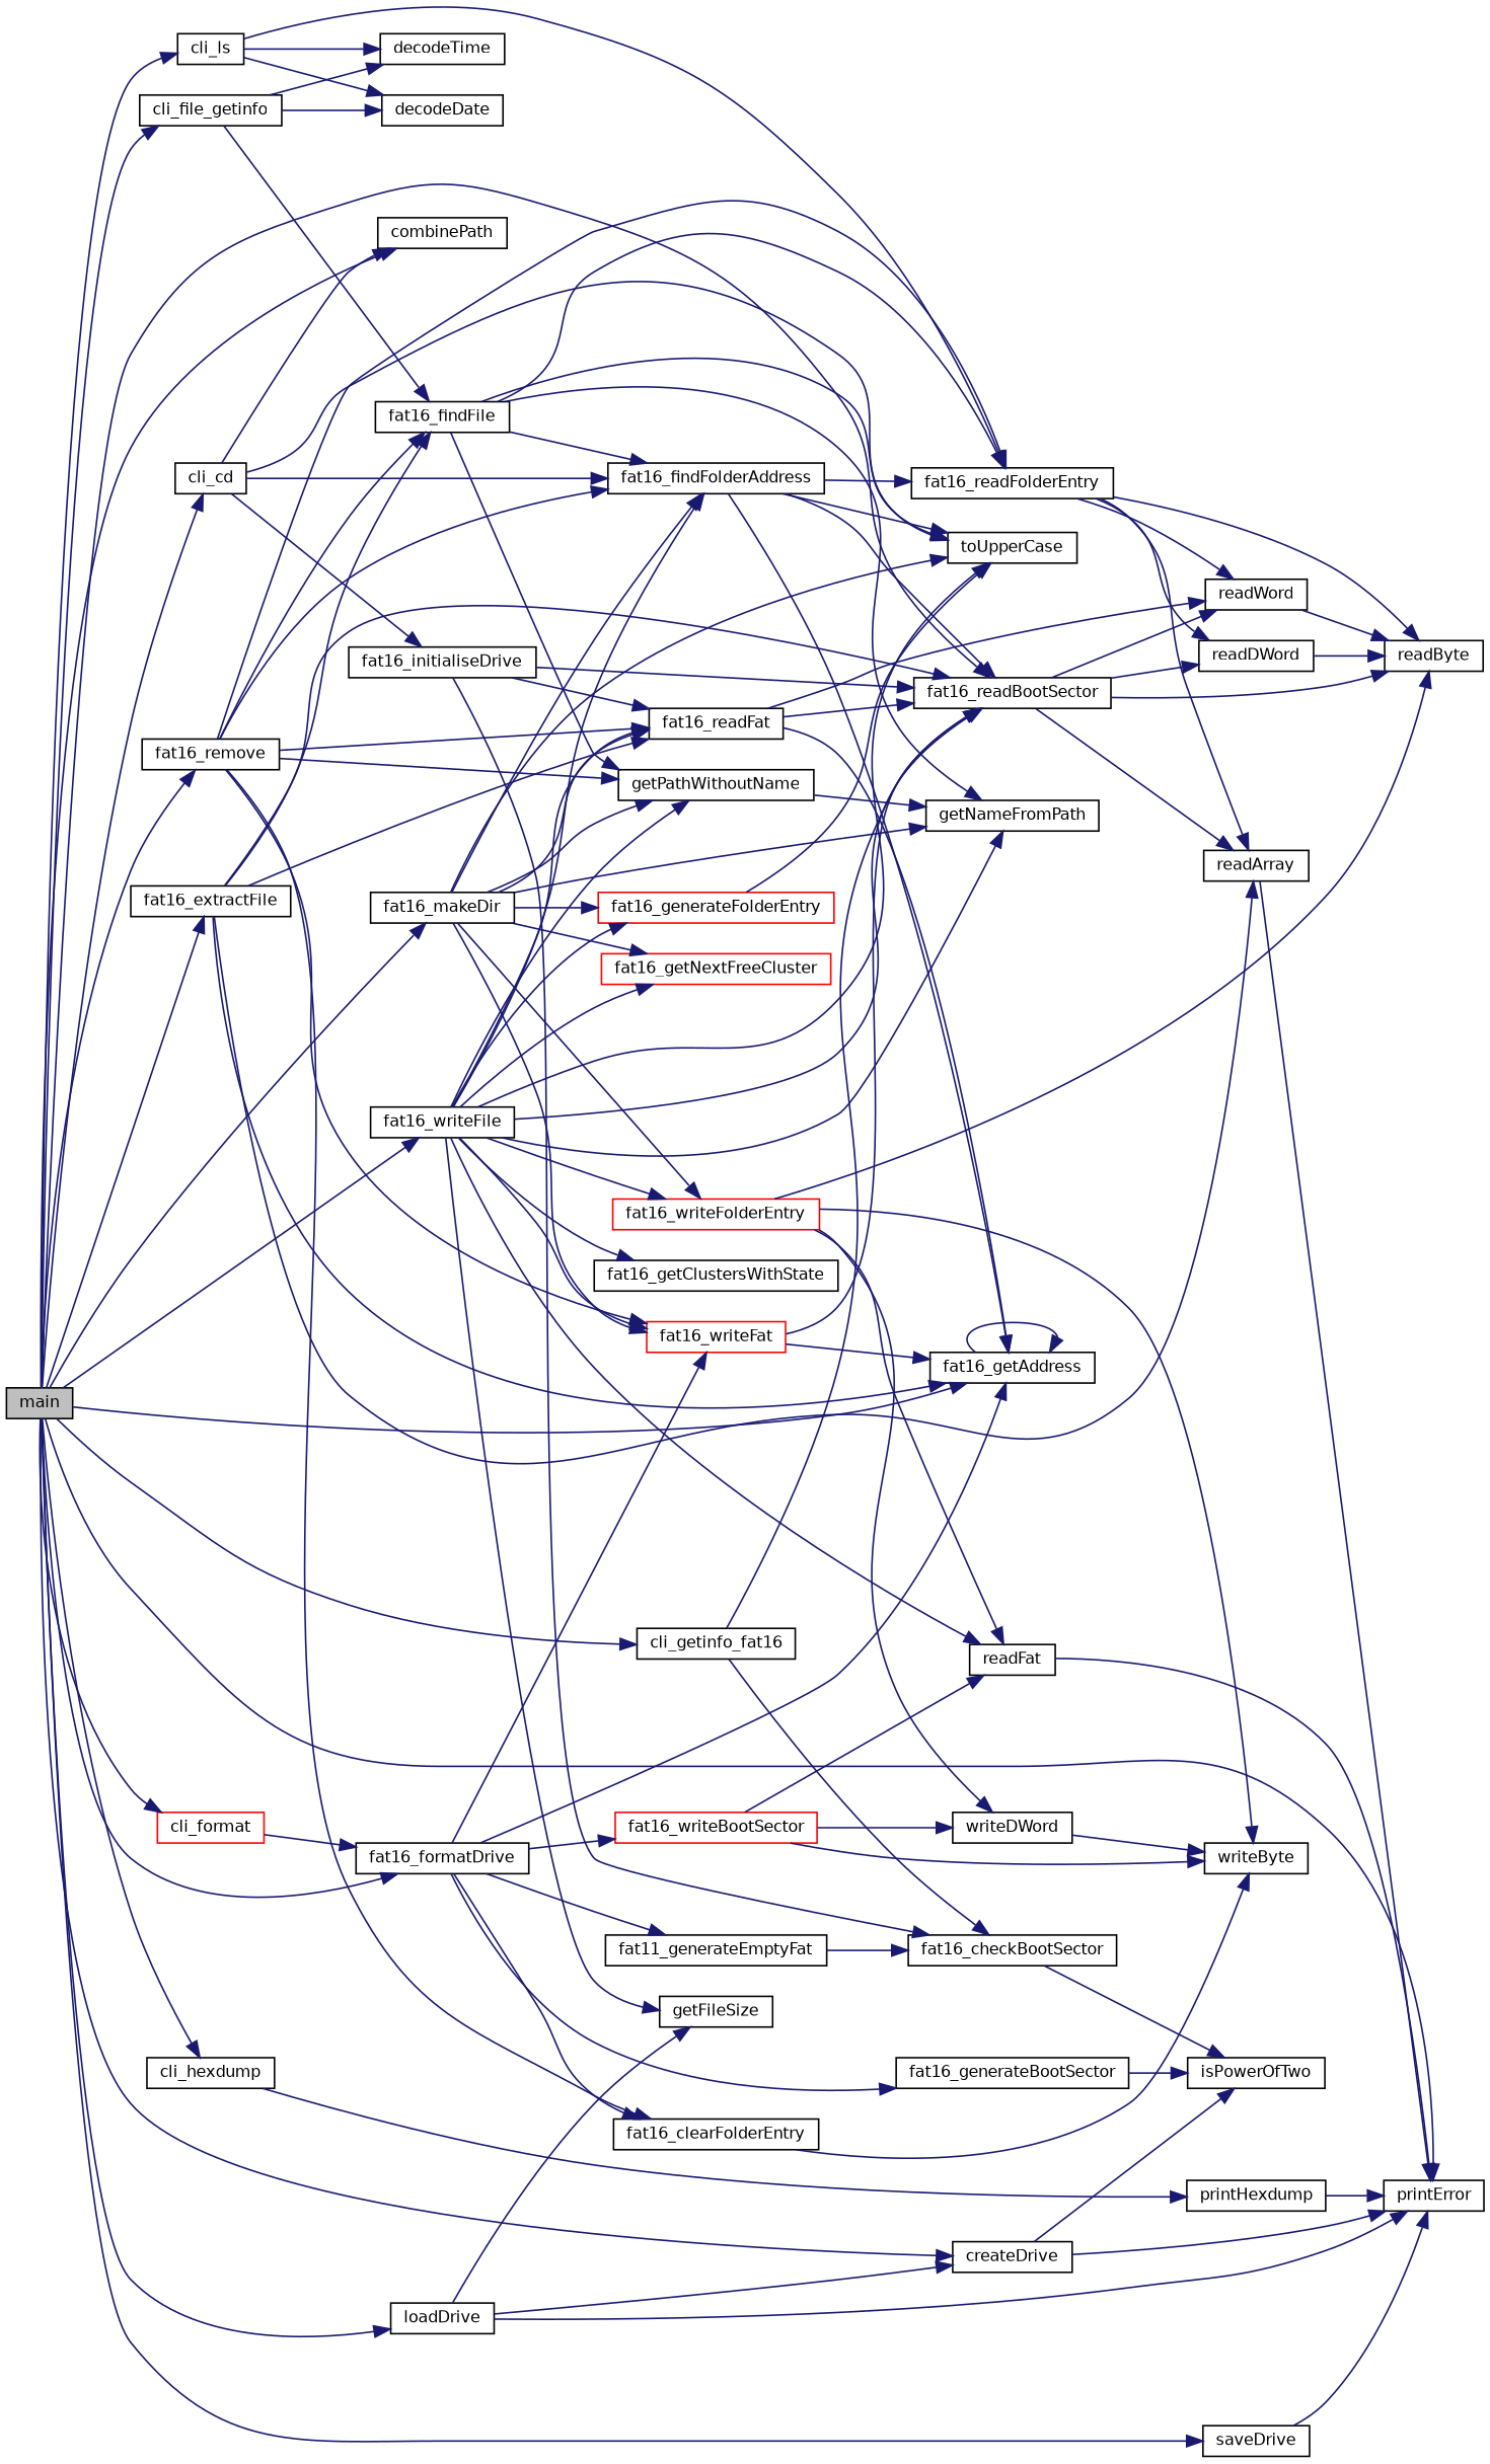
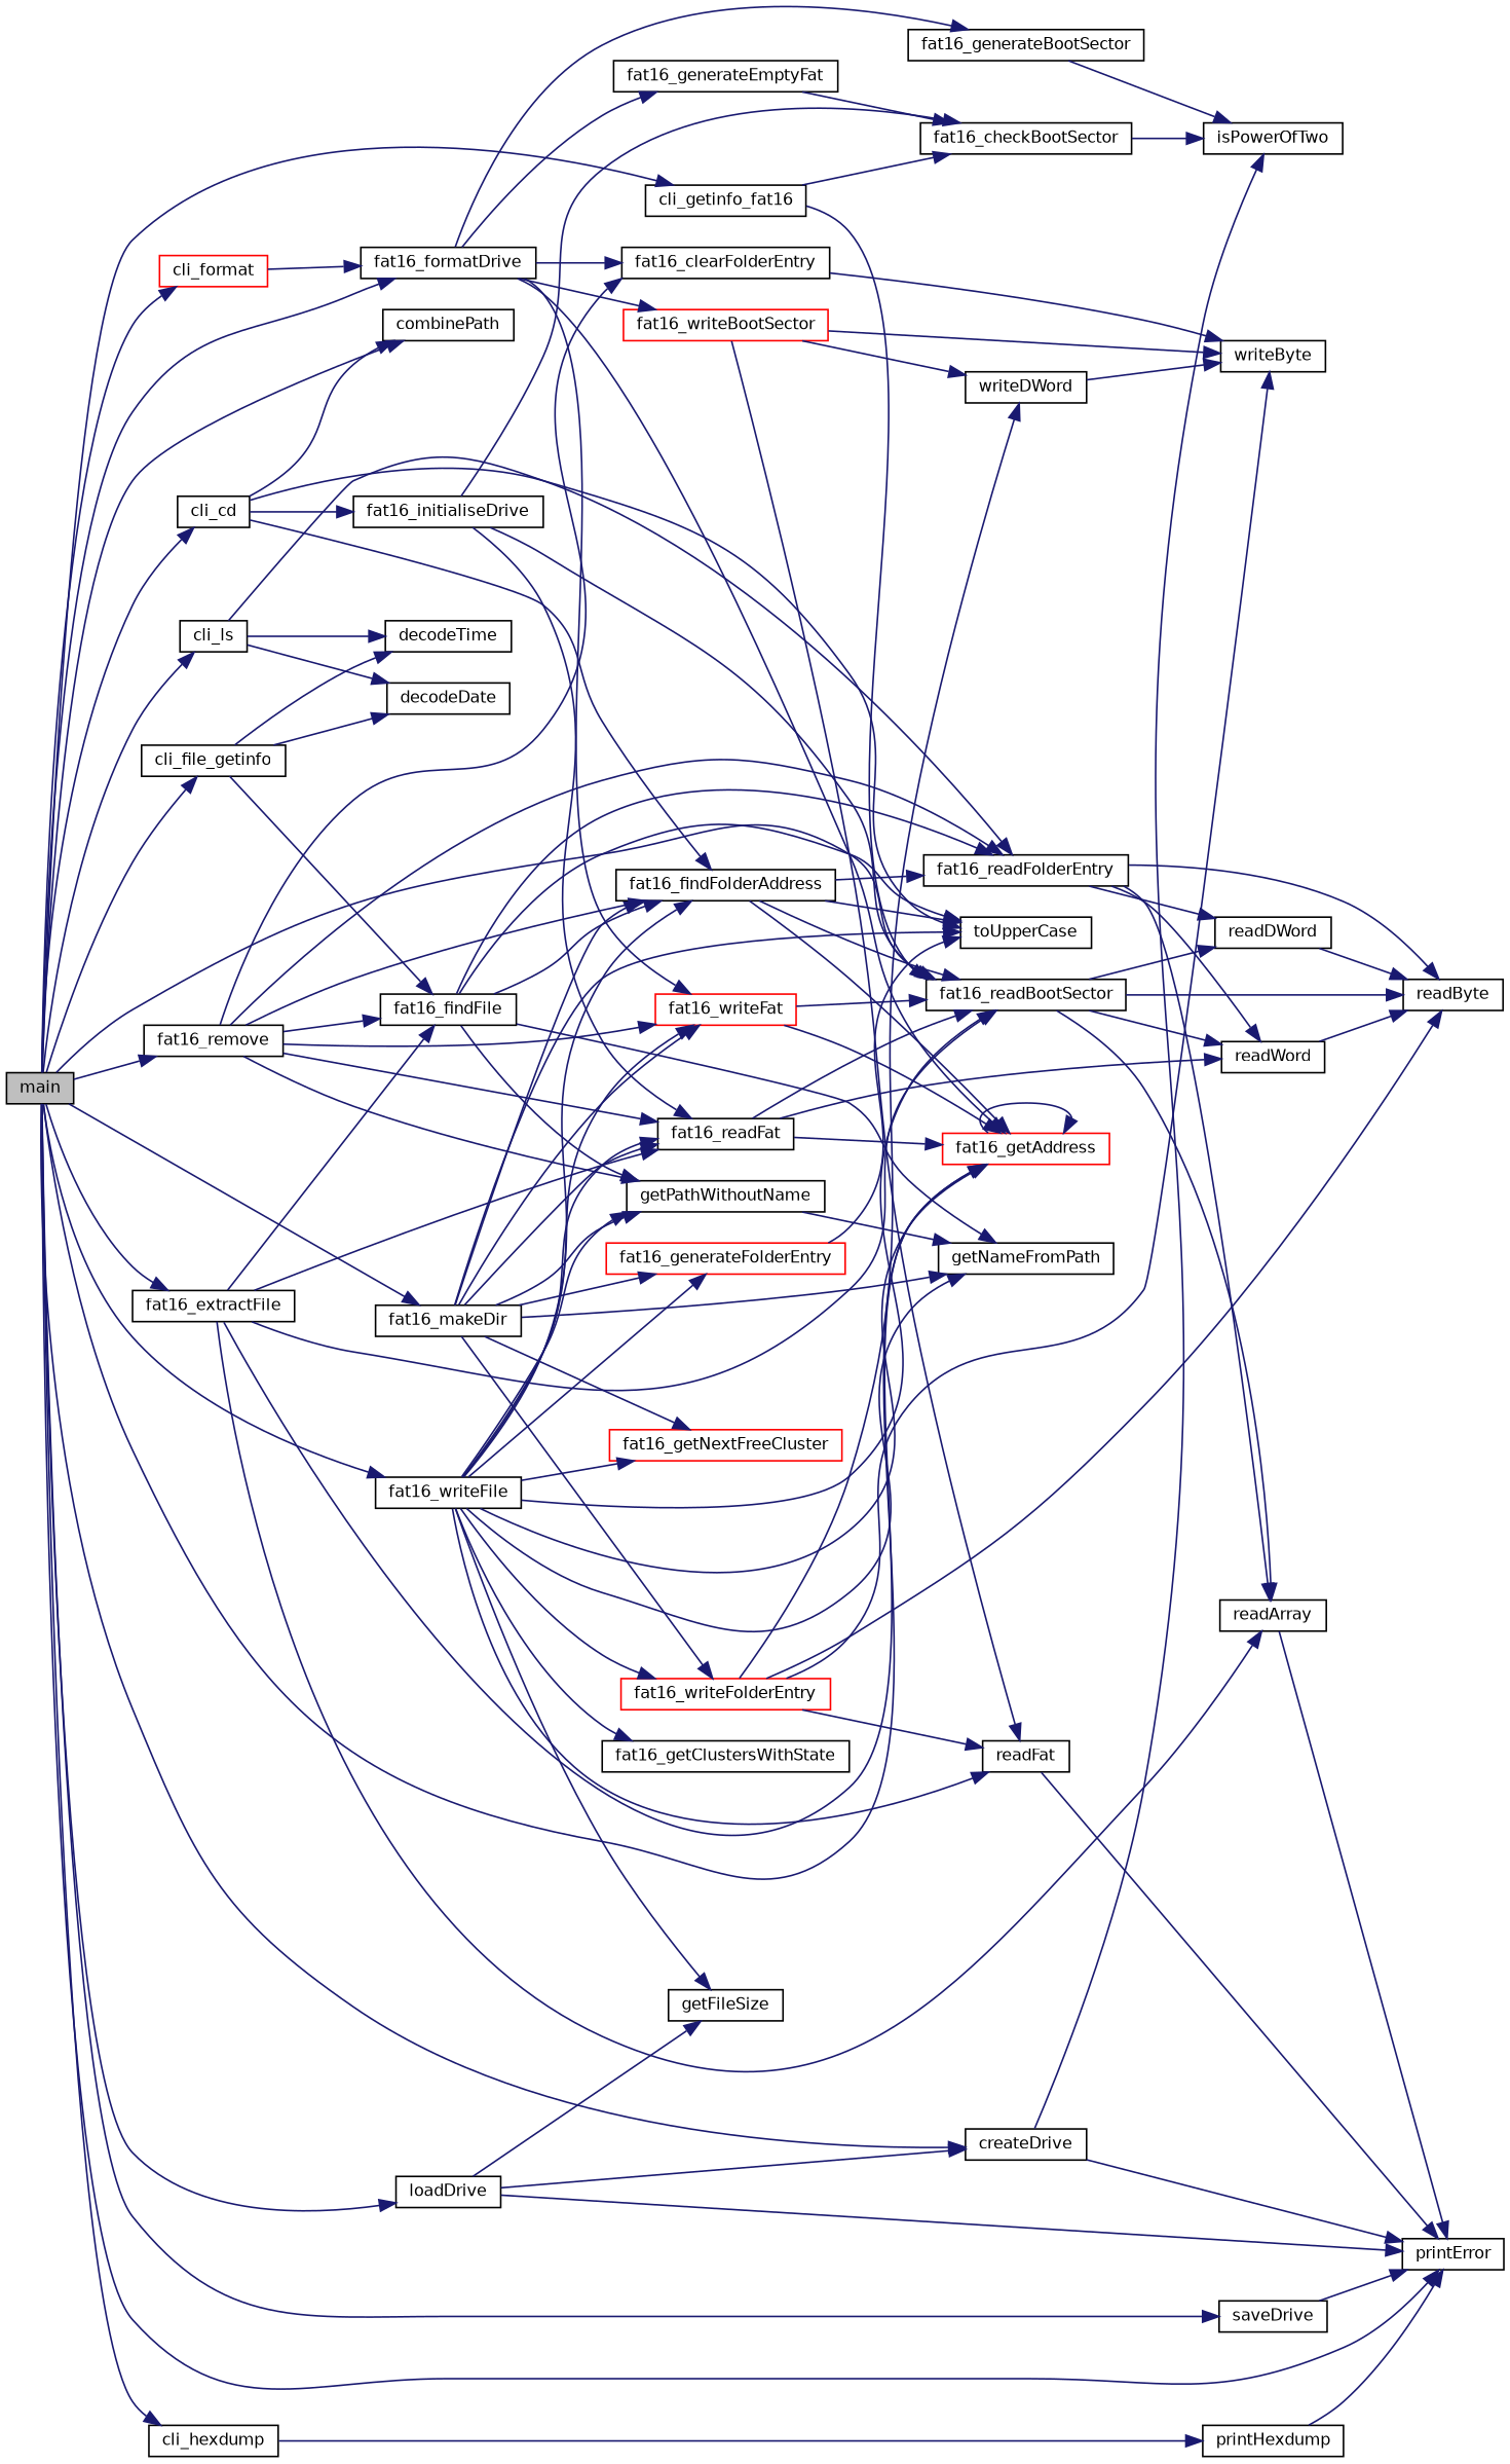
  digraph {
    rankdir=LR
    node [color=black fillcolor=white fontname=Helvetica fontsize=10 shape=record style=filled]
    edge [color=midnightblue fontname=Helvetica fontsize=10 labelfontname=Helvetica labelfontsize=10 style=solid]
    n1 [fillcolor=grey75 fontcolor=black height=0.2 label=main width=0.4]
    n2 [height=0.2 label=cli_cd width=0.4]
    n3 [height=0.2 label=combinePath width=0.4]
-   n4 [height=0.2 label=fat16_getAddress width=0.4]
+   n4 [color=red height=0.2 label=fat16_getAddress width=0.4]
    n5 [height=0.2 label=fat16_readBootSector width=0.4]
    n6 [height=0.2 label=printError width=0.4]
    n7 [height=0.2 label=cli_file_getinfo width=0.4]
    n8 [color=red height=0.2 label=cli_format width=0.4]
    n9 [height=0.2 label=fat16_formatDrive width=0.4]
    n10 [height=0.2 label=cli_getinfo_fat16 width=0.4]
    n11 [height=0.2 label=cli_hexdump width=0.4]
    n12 [height=0.2 label=cli_ls width=0.4]
    n13 [height=0.2 label=createDrive width=0.4]
    n14 [height=0.2 label=fat16_extractFile width=0.4]
    n15 [height=0.2 label=fat16_makeDir width=0.4]
    n16 [height=0.2 label=fat16_remove width=0.4]
    n17 [height=0.2 label=fat16_writeFile width=0.4]
    n18 [height=0.2 label=loadDrive width=0.4]
    n19 [height=0.2 label=saveDrive width=0.4]
    n20 [height=0.2 label=fat16_initialiseDrive width=0.4]
    n21 [height=0.2 label=fat16_findFolderAddress width=0.4]
    n22 [height=0.2 label=toUpperCase width=0.4]
    n23 [height=0.2 label=readArray width=0.4]
    n24 [height=0.2 label=readByte width=0.4]
    n25 [height=0.2 label=readDWord width=0.4]
    n26 [height=0.2 label=readWord width=0.4]
    n27 [height=0.2 label=decodeDate width=0.4]
    n28 [height=0.2 label=decodeTime width=0.4]
    n29 [height=0.2 label=fat16_findFile width=0.4]
    n30 [height=0.2 label=fat16_clearFolderEntry width=0.4]
    n31 [height=0.2 label=fat16_generateBootSector width=0.4]
-   n32 [height=0.2 label=fat11_generateEmptyFat width=0.4]
+   n32 [height=0.2 label=fat16_generateEmptyFat width=0.4]
    n33 [color=red height=0.2 label=fat16_writeBootSector width=0.4]
    n34 [color=red height=0.2 label=fat16_writeFat width=0.4]
    n35 [height=0.2 label=fat16_checkBootSector width=0.4]
    n36 [height=0.2 label=printHexdump width=0.4]
    n37 [height=0.2 label=fat16_readFolderEntry width=0.4]
    n38 [height=0.2 label=isPowerOfTwo width=0.4]
    n39 [height=0.2 label=fat16_readFat width=0.4]
    n40 [height=0.2 label=getNameFromPath width=0.4]
    n41 [height=0.2 label=getPathWithoutName width=0.4]
    n42 [color=red height=0.2 label=fat16_generateFolderEntry width=0.4]
    n43 [color=red height=0.2 label=fat16_getNextFreeCluster width=0.4]
    n44 [color=red height=0.2 label=fat16_writeFolderEntry width=0.4]
    n45 [height=0.2 label=readFat width=0.4]
    n46 [height=0.2 label=fat16_getClustersWithState width=0.4]
    n47 [height=0.2 label=getFileSize width=0.4]
    n48 [height=0.2 label=writeByte width=0.4]
    n49 [height=0.2 label=writeDWord width=0.4]
    n1 -> n2
    n1 -> n3
    n1 -> n4
    n1 -> n5
    n1 -> n6
    n1 -> n7
    n1 -> n8
    n1 -> n9
    n1 -> n10
    n1 -> n11
    n1 -> n12
    n1 -> n13
    n1 -> n14
    n1 -> n15
    n1 -> n16
    n1 -> n17
    n1 -> n18
    n1 -> n19
    n2 -> n3
    n2 -> n20
    n2 -> n21
    n2 -> n22
    n4 -> n4
    n5 -> n23
    n5 -> n24
    n5 -> n25
    n5 -> n26
    n7 -> n27
    n7 -> n28
    n7 -> n29
    n8 -> n9
    n9 -> n4
    n9 -> n30
    n9 -> n31
    n9 -> n32
    n9 -> n33
    n9 -> n34
    n10 -> n5
    n10 -> n35
    n11 -> n36
    n12 -> n27
    n12 -> n28
    n12 -> n37
    n13 -> n6
    n13 -> n38
    n14 -> n4
    n14 -> n5
    n14 -> n23
    n14 -> n29
    n14 -> n39
    n15 -> n21
    n15 -> n22
    n15 -> n34
    n15 -> n39
    n15 -> n40
    n15 -> n41
    n15 -> n42
    n15 -> n43
    n15 -> n44
    n16 -> n21
    n16 -> n29
    n16 -> n30
    n16 -> n34
    n16 -> n37
    n16 -> n39
    n16 -> n41
-   n17 -> n22
+   n17 -> n4
    n17 -> n5
    n17 -> n21
    n17 -> n34
    n17 -> n39
    n17 -> n40
    n17 -> n41
    n17 -> n42
    n17 -> n43
    n17 -> n44
    n17 -> n45
    n17 -> n46
    n17 -> n47
    n18 -> n6
    n18 -> n13
    n18 -> n47
    n19 -> n6
    n20 -> n5
    n20 -> n35
    n20 -> n39
    n21 -> n4
    n21 -> n5
    n21 -> n22
    n21 -> n37
    n23 -> n6
    n25 -> n24
    n26 -> n24
    n29 -> n21
    n29 -> n22
    n29 -> n37
    n29 -> n40
    n29 -> n41
    n30 -> n48
    n31 -> n38
    n32 -> n35
    n33 -> n45
    n33 -> n48
    n33 -> n49
    n34 -> n4
    n34 -> n5
    n35 -> n38
    n36 -> n6
    n37 -> n23
    n37 -> n24
    n37 -> n25
    n37 -> n26
    n39 -> n4
    n39 -> n5
    n39 -> n26
    n41 -> n40
    n42 -> n22
    n44 -> n24
    n44 -> n45
    n44 -> n48
    n44 -> n49
    n45 -> n6
    n49 -> n48
  }
